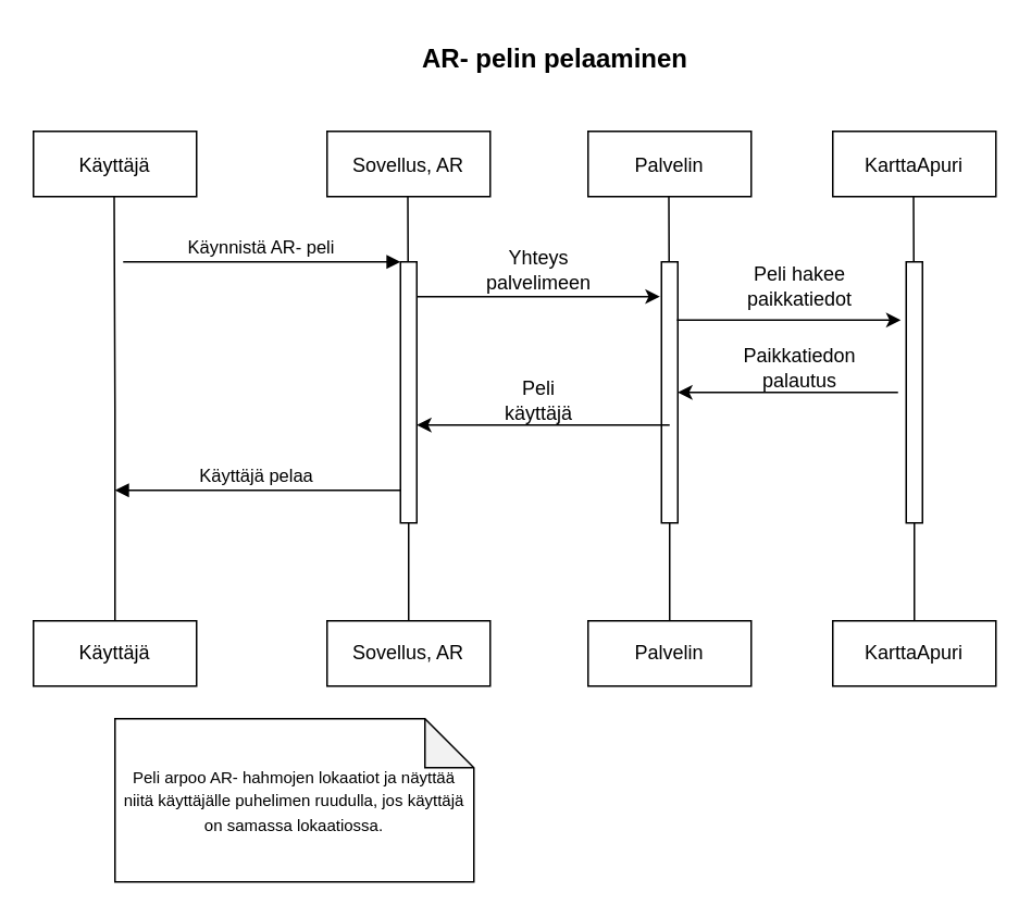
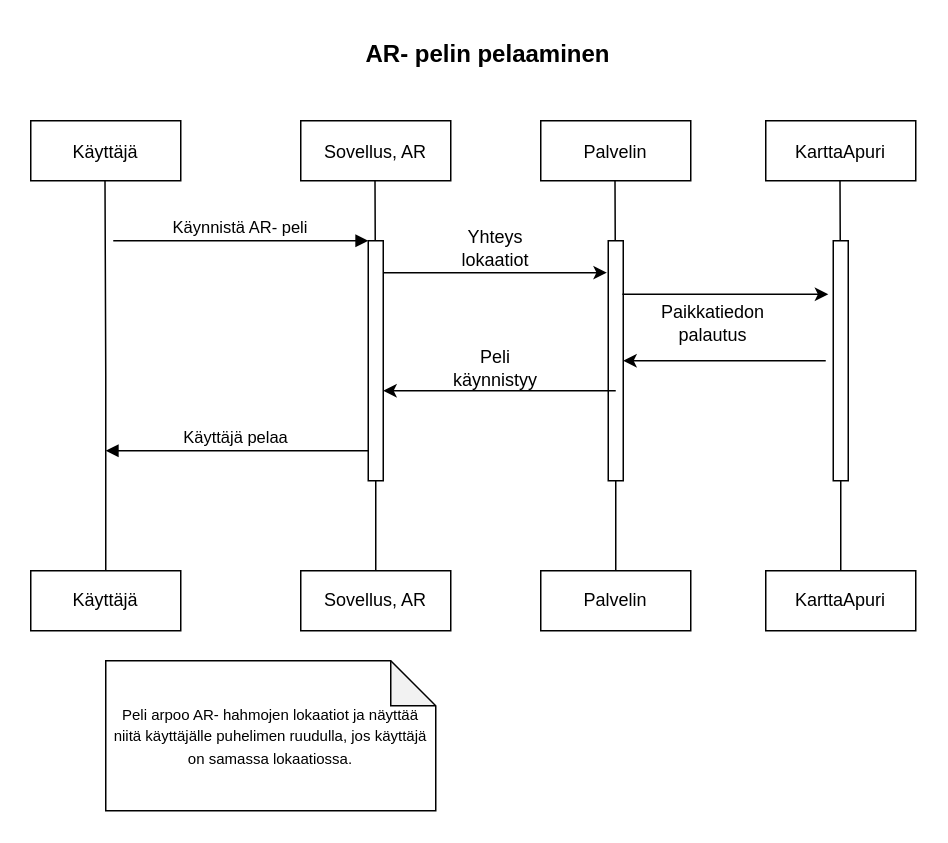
  <mxCell id="0" />
  <mxCell id="1" parent="0" />
  <mxCell id="2" style="edgeStyle=orthogonalEdgeStyle;rounded=0;orthogonalLoop=1;jettySize=auto;html=1;endArrow=none;endFill=0;" edge="1" parent="1" source="3"><mxGeometry relative="1" as="geometry"><mxPoint x="70" y="380" as="targetPoint" /></mxGeometry></mxCell>
  <mxCell id="3" value="Käyttäjä" style="shape=umlLifeline;perimeter=lifelinePerimeter;container=1;collapsible=0;recursiveResize=0;rounded=0;shadow=0;strokeWidth=1;" parent="1" vertex="1"><mxGeometry x="20" y="80" width="100" height="40" as="geometry" /></mxCell>
  <mxCell id="4" style="edgeStyle=orthogonalEdgeStyle;rounded=0;orthogonalLoop=1;jettySize=auto;html=1;endArrow=none;endFill=0;" edge="1" parent="1" source="5"><mxGeometry relative="1" as="geometry"><mxPoint x="250" y="380" as="targetPoint" /></mxGeometry></mxCell>
  <mxCell id="5" value="Sovellus, AR" style="shape=umlLifeline;perimeter=lifelinePerimeter;container=1;collapsible=0;recursiveResize=0;rounded=0;shadow=0;strokeWidth=1;" parent="1" vertex="1"><mxGeometry x="200" y="80" width="100" height="40" as="geometry" /></mxCell>
  <mxCell id="6" value="" style="points=[];perimeter=orthogonalPerimeter;rounded=0;shadow=0;strokeWidth=1;" parent="5" vertex="1"><mxGeometry x="45" y="80" width="10" height="160" as="geometry" /></mxCell>
  <mxCell id="7" value="Käynnistä AR- peli" style="verticalAlign=bottom;endArrow=block;entryX=0;entryY=0;shadow=0;strokeWidth=1;" parent="1" target="6" edge="1"><mxGeometry relative="1" as="geometry"><mxPoint x="75" y="160" as="sourcePoint" /></mxGeometry></mxCell>
  <mxCell id="8" value="Käyttäjä pelaa" style="verticalAlign=bottom;endArrow=block;shadow=0;strokeWidth=1;" parent="1" source="6" edge="1"><mxGeometry relative="1" as="geometry"><mxPoint x="140" y="200" as="sourcePoint" /><mxPoint x="70" y="300" as="targetPoint" /><Array as="points"><mxPoint x="200" y="300" /></Array></mxGeometry></mxCell>
  <mxCell id="9" value="&lt;span style=&quot;&quot;&gt;Käyttäjä&lt;/span&gt;" style="rounded=0;whiteSpace=wrap;html=1;" vertex="1" parent="1"><mxGeometry x="20" y="380" width="100" height="40" as="geometry" /></mxCell>
  <mxCell id="10" value="&lt;span style=&quot;&quot;&gt;Sovellus, AR&lt;/span&gt;" style="rounded=0;whiteSpace=wrap;html=1;" vertex="1" parent="1"><mxGeometry x="200" y="380" width="100" height="40" as="geometry" /></mxCell>
  <mxCell id="11" style="edgeStyle=orthogonalEdgeStyle;rounded=0;orthogonalLoop=1;jettySize=auto;html=1;endArrow=none;endFill=0;" edge="1" parent="1" source="12"><mxGeometry relative="1" as="geometry"><mxPoint x="560" y="380" as="targetPoint" /></mxGeometry></mxCell>
  <mxCell id="12" value="KarttaApuri" style="shape=umlLifeline;perimeter=lifelinePerimeter;container=1;collapsible=0;recursiveResize=0;rounded=0;shadow=0;strokeWidth=1;" vertex="1" parent="1"><mxGeometry x="510" y="80" width="100" height="40" as="geometry" /></mxCell>
  <mxCell id="13" value="" style="points=[];perimeter=orthogonalPerimeter;rounded=0;shadow=0;strokeWidth=1;" vertex="1" parent="12"><mxGeometry x="45" y="80" width="10" height="160" as="geometry" /></mxCell>
  <mxCell id="14" value="&lt;span style=&quot;&quot;&gt;KarttaApuri&lt;/span&gt;" style="rounded=0;whiteSpace=wrap;html=1;" vertex="1" parent="1"><mxGeometry x="510" y="380" width="100" height="40" as="geometry" /></mxCell>
  <mxCell id="15" style="edgeStyle=orthogonalEdgeStyle;rounded=0;orthogonalLoop=1;jettySize=auto;html=1;endArrow=none;endFill=0;" edge="1" parent="1" source="16"><mxGeometry relative="1" as="geometry"><mxPoint x="410" y="380" as="targetPoint" /></mxGeometry></mxCell>
  <mxCell id="16" value="Palvelin" style="shape=umlLifeline;perimeter=lifelinePerimeter;container=1;collapsible=0;recursiveResize=0;rounded=0;shadow=0;strokeWidth=1;" vertex="1" parent="1"><mxGeometry x="360" y="80" width="100" height="40" as="geometry" /></mxCell>
  <mxCell id="17" value="" style="points=[];perimeter=orthogonalPerimeter;rounded=0;shadow=0;strokeWidth=1;" vertex="1" parent="16"><mxGeometry x="45" y="80" width="10" height="160" as="geometry" /></mxCell>
  <mxCell id="18" value="&lt;span style=&quot;&quot;&gt;Palvelin&lt;/span&gt;" style="rounded=0;whiteSpace=wrap;html=1;" vertex="1" parent="1"><mxGeometry x="360" y="380" width="100" height="40" as="geometry" /></mxCell>
  <mxCell id="19" value="" style="endArrow=classic;html=1;rounded=0;entryX=-0.09;entryY=0.133;entryDx=0;entryDy=0;entryPerimeter=0;" edge="1" parent="1" source="6" target="17"><mxGeometry width="50" height="50" relative="1" as="geometry"><mxPoint x="240" y="330" as="sourcePoint" /><mxPoint x="290" y="280" as="targetPoint" /></mxGeometry></mxCell>
- <mxCell id="20" value="Yhteys palvelimeen" style="text;html=1;strokeColor=none;fillColor=none;align=center;verticalAlign=middle;whiteSpace=wrap;rounded=0;" vertex="1" parent="1"><mxGeometry x="300" y="150" width="60" height="30" as="geometry" /></mxCell>
+ <mxCell id="20" value="Yhteys lokaatiot" style="text;html=1;strokeColor=none;fillColor=none;align=center;verticalAlign=middle;whiteSpace=wrap;rounded=0;" vertex="1" parent="1"><mxGeometry x="300" y="150" width="60" height="30" as="geometry" /></mxCell>
  <mxCell id="21" value="" style="endArrow=classic;html=1;rounded=0;entryX=-0.331;entryY=0.223;entryDx=0;entryDy=0;entryPerimeter=0;exitX=0.945;exitY=0.223;exitDx=0;exitDy=0;exitPerimeter=0;" edge="1" parent="1" source="17" target="13"><mxGeometry width="50" height="50" relative="1" as="geometry"><mxPoint x="240" y="320" as="sourcePoint" /><mxPoint x="290" y="270" as="targetPoint" /></mxGeometry></mxCell>
- <mxCell id="22" value="Peli hakee paikkatiedot" style="text;html=1;strokeColor=none;fillColor=none;align=center;verticalAlign=middle;whiteSpace=wrap;rounded=0;" vertex="1" parent="1"><mxGeometry x="460" y="160" width="60" height="30" as="geometry" /></mxCell>
  <mxCell id="23" value="" style="endArrow=classic;html=1;rounded=0;" edge="1" parent="1" target="17"><mxGeometry width="50" height="50" relative="1" as="geometry"><mxPoint x="550" y="240" as="sourcePoint" /><mxPoint x="290" y="270" as="targetPoint" /><Array as="points"><mxPoint x="480" y="240" /></Array></mxGeometry></mxCell>
- <mxCell id="24" value="Paikkatiedon palautus" style="text;html=1;strokeColor=none;fillColor=none;align=center;verticalAlign=middle;whiteSpace=wrap;rounded=0;" vertex="1" parent="1"><mxGeometry x="460" y="210" width="60" height="30" as="geometry" /></mxCell>
+ <mxCell id="24" value="Paikkatiedon palautus" style="text;html=1;strokeColor=none;fillColor=none;align=center;verticalAlign=middle;whiteSpace=wrap;rounded=0;" vertex="1" parent="1"><mxGeometry x="445" y="200" width="60" height="30" as="geometry" /></mxCell>
  <mxCell id="25" value="" style="endArrow=classic;html=1;rounded=0;exitX=0.5;exitY=0.625;exitDx=0;exitDy=0;exitPerimeter=0;" edge="1" parent="1" source="17" target="6"><mxGeometry width="50" height="50" relative="1" as="geometry"><mxPoint x="240" y="310" as="sourcePoint" /><mxPoint x="290" y="260" as="targetPoint" /></mxGeometry></mxCell>
- <mxCell id="26" value="Peli käyttäjä" style="text;html=1;strokeColor=none;fillColor=none;align=center;verticalAlign=middle;whiteSpace=wrap;rounded=0;" vertex="1" parent="1"><mxGeometry x="300" y="230" width="60" height="30" as="geometry" /></mxCell>
+ <mxCell id="26" value="Peli käynnistyy" style="text;html=1;strokeColor=none;fillColor=none;align=center;verticalAlign=middle;whiteSpace=wrap;rounded=0;" vertex="1" parent="1"><mxGeometry x="300" y="230" width="60" height="30" as="geometry" /></mxCell>
  <mxCell id="27" value="&lt;font style=&quot;font-size: 10px;&quot;&gt;Peli arpoo AR- hahmojen lokaatiot ja näyttää niitä käyttäjälle puhelimen ruudulla, jos käyttäjä on samassa lokaatiossa.&lt;/font&gt;" style="shape=note;whiteSpace=wrap;html=1;backgroundOutline=1;darkOpacity=0.05;" vertex="1" parent="1"><mxGeometry x="70" y="440" width="220" height="100" as="geometry" /></mxCell>
- <mxCell id="28" value="&lt;b&gt;&lt;font style=&quot;font-size: 16px;&quot;&gt;AR- pelin pelaaminen&lt;/font&gt;&lt;/b&gt;" style="text;html=1;strokeColor=none;fillColor=none;align=center;verticalAlign=middle;whiteSpace=wrap;rounded=0;fontSize=8;" vertex="1" parent="1"><mxGeometry x="245" y="20" width="190" height="30" as="geometry" /></mxCell>
+ <mxCell id="28" value="&lt;b&gt;&lt;font style=&quot;font-size: 16px;&quot;&gt;AR- pelin pelaaminen&lt;/font&gt;&lt;/b&gt;" style="text;html=1;strokeColor=none;fillColor=none;align=center;verticalAlign=middle;whiteSpace=wrap;rounded=0;fontSize=8;" vertex="1" parent="1"><mxGeometry x="230" y="20" width="190" height="30" as="geometry" /></mxCell>
